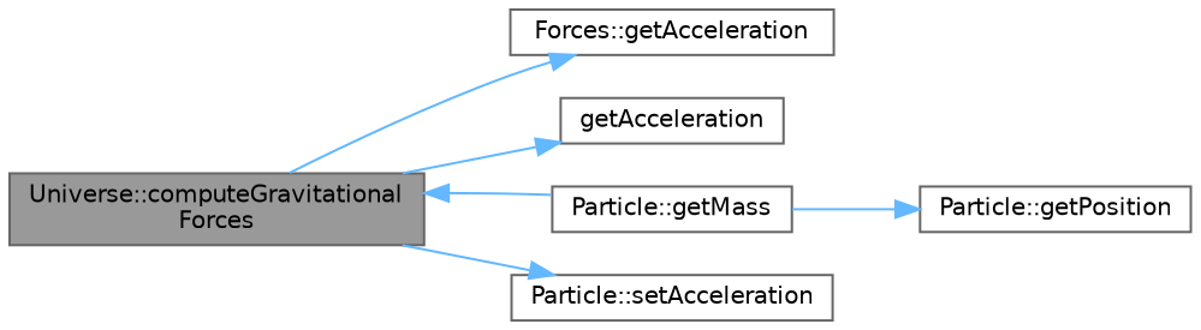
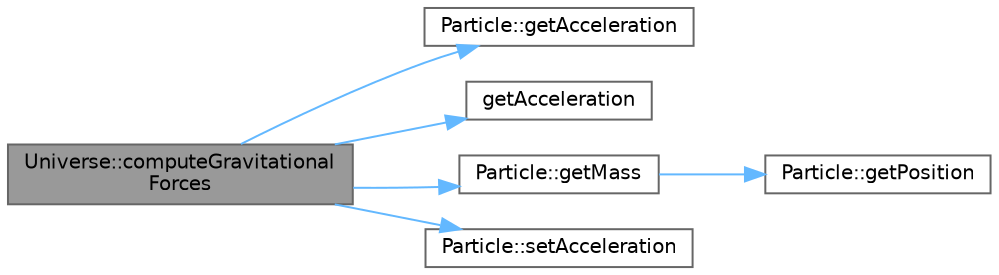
  digraph {
    rankdir=LR
    node [color=grey40 fillcolor=white fontname=Helvetica fontsize=10 shape=box style=filled]
    edge [color=steelblue1 fontname=Helvetica fontsize=10 labelfontname=Helvetica labelfontsize=10 style=solid]
    n1 [color=gray40 fillcolor=grey60 fontcolor=black height=0.2 label="Universe::computeGravitational\lForces" width=0.4]
-   n2 [height=0.2 label="Forces::getAcceleration" width=0.4]
+   n2 [height=0.2 label="Particle::getAcceleration" width=0.4]
    n3 [height=0.2 label=getAcceleration width=0.4]
    n4 [height=0.2 label="Particle::getMass" width=0.4]
    n5 [height=0.2 label="Particle::setAcceleration" width=0.4]
    n6 [height=0.2 label="Particle::getPosition" width=0.4]
    n1 -> n2
    n1 -> n3
-   n4 -> n1
+   n1 -> n4
    n1 -> n5
    n4 -> n6
  }
